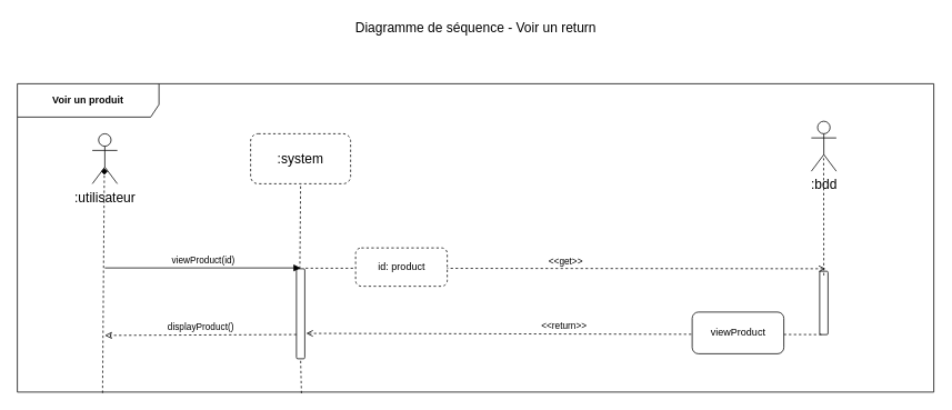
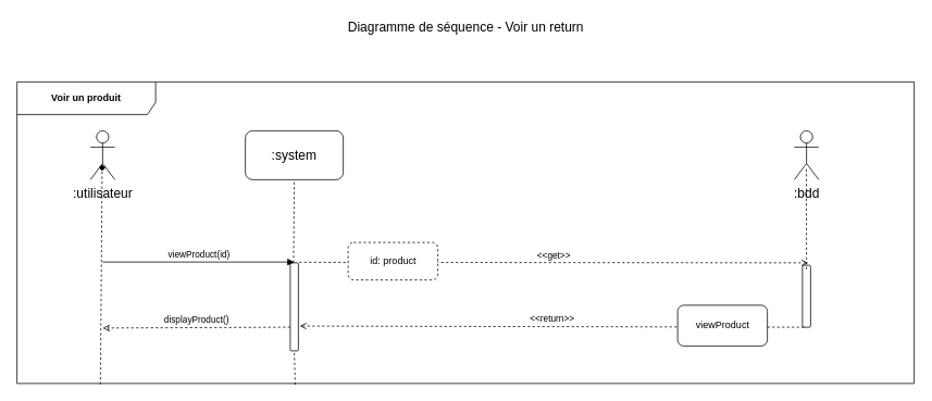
  <mxCell id="0" />
  <mxCell id="1" parent="0" />
  <mxCell id="2" value="Voir un produit" style="shape=umlFrame;whiteSpace=wrap;html=1;width=170;height=40;fontStyle=1;labelBackgroundColor=#ffffff;labelBorderColor=none;gradientColor=none;swimlaneFillColor=none;shadow=0;strokeColor=#000000;" parent="1" vertex="1"><mxGeometry x="20" y="100" width="1100" height="370" as="geometry" /></mxCell>
  <mxCell id="3" value="Diagramme de séquence - Voir un return" style="text;html=1;resizable=0;points=[];autosize=1;align=center;verticalAlign=top;spacingTop=-4;fontSize=16;" parent="1" vertex="1"><mxGeometry x="415" y="20" width="310" height="20" as="geometry" /></mxCell>
  <mxCell id="4" value=":utilisateur" style="shape=umlActor;verticalLabelPosition=bottom;labelBackgroundColor=#ffffff;verticalAlign=top;html=1;shadow=0;strokeColor=#000000;gradientColor=none;fontSize=16;align=center;" parent="1" vertex="1"><mxGeometry x="110" y="160" width="30" height="60" as="geometry" /></mxCell>
- <mxCell id="5" value=":system" style="rounded=1;whiteSpace=wrap;html=1;shadow=0;labelBackgroundColor=#ffffff;strokeColor=#000000;gradientColor=none;fontSize=16;align=center;dashed=1;" parent="1" vertex="1"><mxGeometry x="300" y="160" width="120" height="60" as="geometry" /></mxCell>
+ <mxCell id="5" value=":system" style="rounded=1;whiteSpace=wrap;html=1;shadow=0;labelBackgroundColor=#ffffff;strokeColor=#000000;gradientColor=none;fontSize=16;align=center;" parent="1" vertex="1"><mxGeometry x="300" y="160" width="120" height="60" as="geometry" /></mxCell>
  <mxCell id="6" value="" style="endArrow=diamond;dashed=1;html=1;fontSize=16;entryX=0.482;entryY=0.683;entryDx=0;entryDy=0;entryPerimeter=0;exitX=0.093;exitY=1.003;exitDx=0;exitDy=0;exitPerimeter=0;" parent="1" source="2" target="4" edge="1"><mxGeometry width="50" height="50" relative="1" as="geometry"><mxPoint x="124" y="562" as="sourcePoint" /><mxPoint x="70" y="580" as="targetPoint" /></mxGeometry></mxCell>
  <mxCell id="7" value="" style="endArrow=none;dashed=1;html=1;fontSize=16;entryX=0.5;entryY=1;entryDx=0;entryDy=0;exitX=0.31;exitY=1;exitDx=0;exitDy=0;exitPerimeter=0;" parent="1" source="9" target="5" edge="1"><mxGeometry width="50" height="50" relative="1" as="geometry"><mxPoint x="131.2" y="612.88" as="sourcePoint" /><mxPoint x="360" y="261" as="targetPoint" /></mxGeometry></mxCell>
- <mxCell id="8" value=":bdd" style="shape=umlActor;verticalLabelPosition=bottom;labelBackgroundColor=#ffffff;verticalAlign=top;html=1;shadow=0;strokeColor=#000000;gradientColor=none;fontSize=16;align=center;" parent="1" vertex="1"><mxGeometry x="973" y="145" width="30" height="60" as="geometry" /></mxCell>
+ <mxCell id="8" value=":bdd" style="shape=umlActor;verticalLabelPosition=bottom;labelBackgroundColor=#ffffff;verticalAlign=top;html=1;shadow=0;strokeColor=#000000;gradientColor=none;fontSize=16;align=center;" parent="1" vertex="1"><mxGeometry x="973" y="160" width="30" height="60" as="geometry" /></mxCell>
  <mxCell id="9" value="" style="html=1;points=[];perimeter=orthogonalPerimeter;rounded=1;gradientColor=none;" parent="1" vertex="1"><mxGeometry x="355" y="322" width="10" height="108" as="geometry" /></mxCell>
  <mxCell id="10" value="" style="endArrow=none;dashed=1;html=1;fontSize=16;entryX=0.5;entryY=1;entryDx=0;entryDy=0;exitX=0.31;exitY=1.004;exitDx=0;exitDy=0;exitPerimeter=0;" parent="1" source="2" target="9" edge="1"><mxGeometry width="50" height="50" relative="1" as="geometry"><mxPoint x="360" y="480" as="sourcePoint" /><mxPoint x="360" y="220" as="targetPoint" /></mxGeometry></mxCell>
  <mxCell id="11" value="viewProduct(id)" style="html=1;verticalAlign=bottom;endArrow=block;fontSize=11;" parent="1" edge="1"><mxGeometry width="80" relative="1" as="geometry"><mxPoint x="125" y="321" as="sourcePoint" /><mxPoint x="360" y="321" as="targetPoint" /></mxGeometry></mxCell>
  <mxCell id="12" value="" style="html=1;points=[];perimeter=orthogonalPerimeter;rounded=1;gradientColor=none;" parent="1" vertex="1"><mxGeometry x="983" y="325" width="10" height="76" as="geometry" /></mxCell>
  <mxCell id="13" value="&amp;lt;&amp;lt;get&amp;gt;&amp;gt;" style="html=1;verticalAlign=bottom;endArrow=open;fontSize=11;dashed=1;endFill=0;exitX=1.1;exitY=-0.006;exitDx=0;exitDy=0;exitPerimeter=0;" parent="1" source="9" edge="1"><mxGeometry width="80" relative="1" as="geometry"><mxPoint x="630" y="321.5" as="sourcePoint" /><mxPoint x="990" y="322" as="targetPoint" /></mxGeometry></mxCell>
  <mxCell id="14" value="&amp;lt;&amp;lt;return&amp;gt;&amp;gt;" style="html=1;verticalAlign=bottom;endArrow=open;fontSize=11;dashed=1;endFill=0;entryX=1.168;entryY=0.713;entryDx=0;entryDy=0;entryPerimeter=0;exitX=0.146;exitY=0.999;exitDx=0;exitDy=0;exitPerimeter=0;" parent="1" edge="1"><mxGeometry width="80" relative="1" as="geometry"><mxPoint x="985" y="401" as="sourcePoint" /><mxPoint x="366.68" y="399.56" as="targetPoint" /></mxGeometry></mxCell>
  <mxCell id="15" value="displayProduct()" style="html=1;verticalAlign=bottom;endArrow=classic;fontSize=11;exitX=0;exitY=0.731;exitDx=0;exitDy=0;exitPerimeter=0;dashed=1;endFill=0;" parent="1" source="9" edge="1"><mxGeometry width="80" relative="1" as="geometry"><mxPoint x="135" y="331" as="sourcePoint" /><mxPoint x="125" y="402" as="targetPoint" /></mxGeometry></mxCell>
  <mxCell id="16" value="" style="endArrow=none;dashed=1;html=1;fontSize=16;entryX=0.493;entryY=0.739;entryDx=0;entryDy=0;entryPerimeter=0;" parent="1" target="8" edge="1"><mxGeometry width="50" height="50" relative="1" as="geometry"><mxPoint x="988" y="330" as="sourcePoint" /><mxPoint x="370" y="230" as="targetPoint" /></mxGeometry></mxCell>
  <mxCell id="17" value="viewProduct" style="html=1;gradientColor=none;rounded=1;" parent="1" vertex="1"><mxGeometry x="830" y="374.004" width="110" height="50" as="geometry" /></mxCell>
  <mxCell id="18" value="id: product" style="html=1;gradientColor=none;rounded=1;dashed=1;" parent="1" vertex="1"><mxGeometry x="426" y="297" width="110" height="46" as="geometry" /></mxCell>
